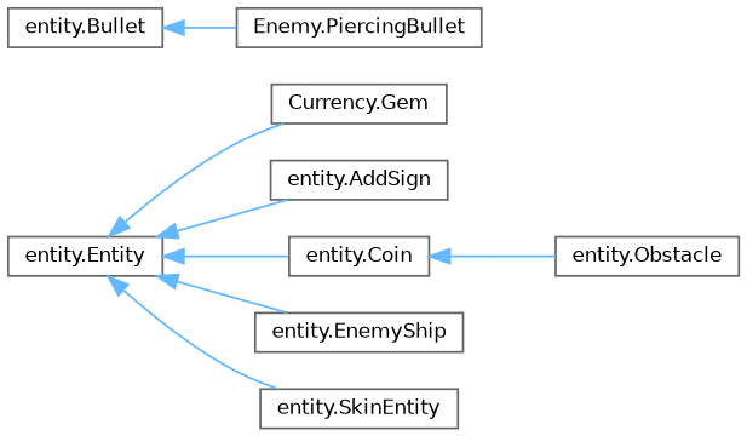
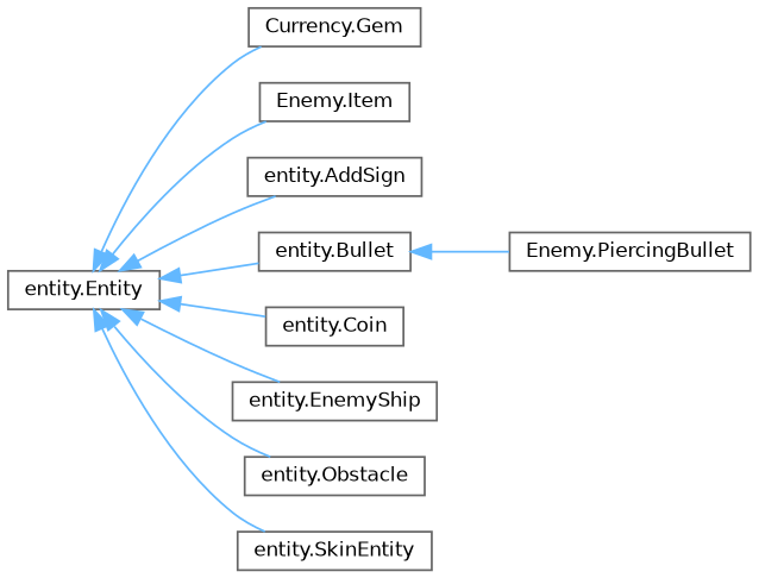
  digraph {
    rankdir=LR
    node [color=grey40 fillcolor=white fontname=Helvetica fontsize=10 shape=box style=filled]
    edge [color=steelblue1 dir=back fontname=Helvetica fontsize=10 labelfontname=Helvetica labelfontsize=10 style=solid]
    n1 [height=0.2 label="entity.Entity" width=0.4]
    n2 [height=0.2 label="Currency.Gem" width=0.4]
+   n3 [height=0.2 label="Enemy.Item" width=0.4]
    n4 [height=0.2 label="entity.AddSign" width=0.4]
    n5 [height=0.2 label="entity.Bullet" width=0.4]
    n6 [height=0.2 label="entity.Coin" width=0.4]
    n7 [height=0.2 label="entity.EnemyShip" width=0.4]
    n8 [height=0.2 label="entity.Obstacle" width=0.4]
    n9 [height=0.2 label="entity.SkinEntity" width=0.4]
    n10 [height=0.2 label="Enemy.PiercingBullet" width=0.4]
    n1 -> n2
+   n1 -> n3
    n1 -> n4
+   n1 -> n5
    n1 -> n6
    n1 -> n7
-   n6 -> n8
+   n1 -> n8
    n1 -> n9
    n5 -> n10
  }
